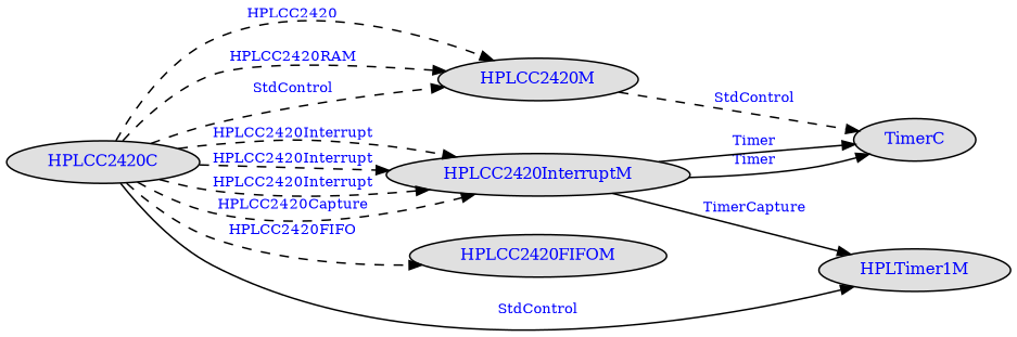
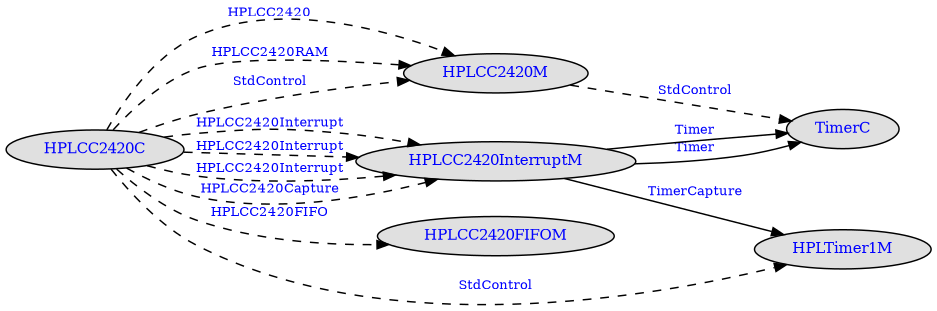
  digraph {
    nodesep=0.1
    rankdir=LR
    ranksep=0.0005
    node [fillcolor="#e0e0e0" fontcolor=blue fontsize=10 shape=ellipse style=filled]
    edge [arrowsize=.8 fontcolor=blue fontsize=9 style=dashed]
    HPLCC2420C [height=.1 width=.1]
    HPLCC2420InterruptM [height=.1 width=.1]
    HPLCC2420M [height=.1 width=.1]
    HPLCC2420FIFOM [height=.1 width=.1]
    HPLTimer1M [height=.1 width=.1]
    TimerC [height=.1 width=.1]
    HPLCC2420C -> HPLCC2420InterruptM [label=HPLCC2420Interrupt]
    HPLCC2420C -> HPLCC2420InterruptM [label=HPLCC2420Capture]
    HPLCC2420C -> HPLCC2420InterruptM [label=HPLCC2420Interrupt]
    HPLCC2420C -> HPLCC2420InterruptM [label=HPLCC2420Interrupt]
    HPLCC2420C -> HPLCC2420M [label=HPLCC2420]
    HPLCC2420C -> HPLCC2420M [label=HPLCC2420RAM]
    HPLCC2420C -> HPLCC2420M [label=StdControl]
    HPLCC2420C -> HPLCC2420FIFOM [label=HPLCC2420FIFO]
-   HPLCC2420C -> HPLTimer1M [label=StdControl style=solid]
+   HPLCC2420C -> HPLTimer1M [label=StdControl]
    HPLCC2420InterruptM -> HPLTimer1M [label=TimerCapture style=""]
    HPLCC2420InterruptM -> TimerC [label=Timer style=""]
    HPLCC2420InterruptM -> TimerC [label=Timer style=""]
    HPLCC2420M -> TimerC [label=StdControl]
  }
